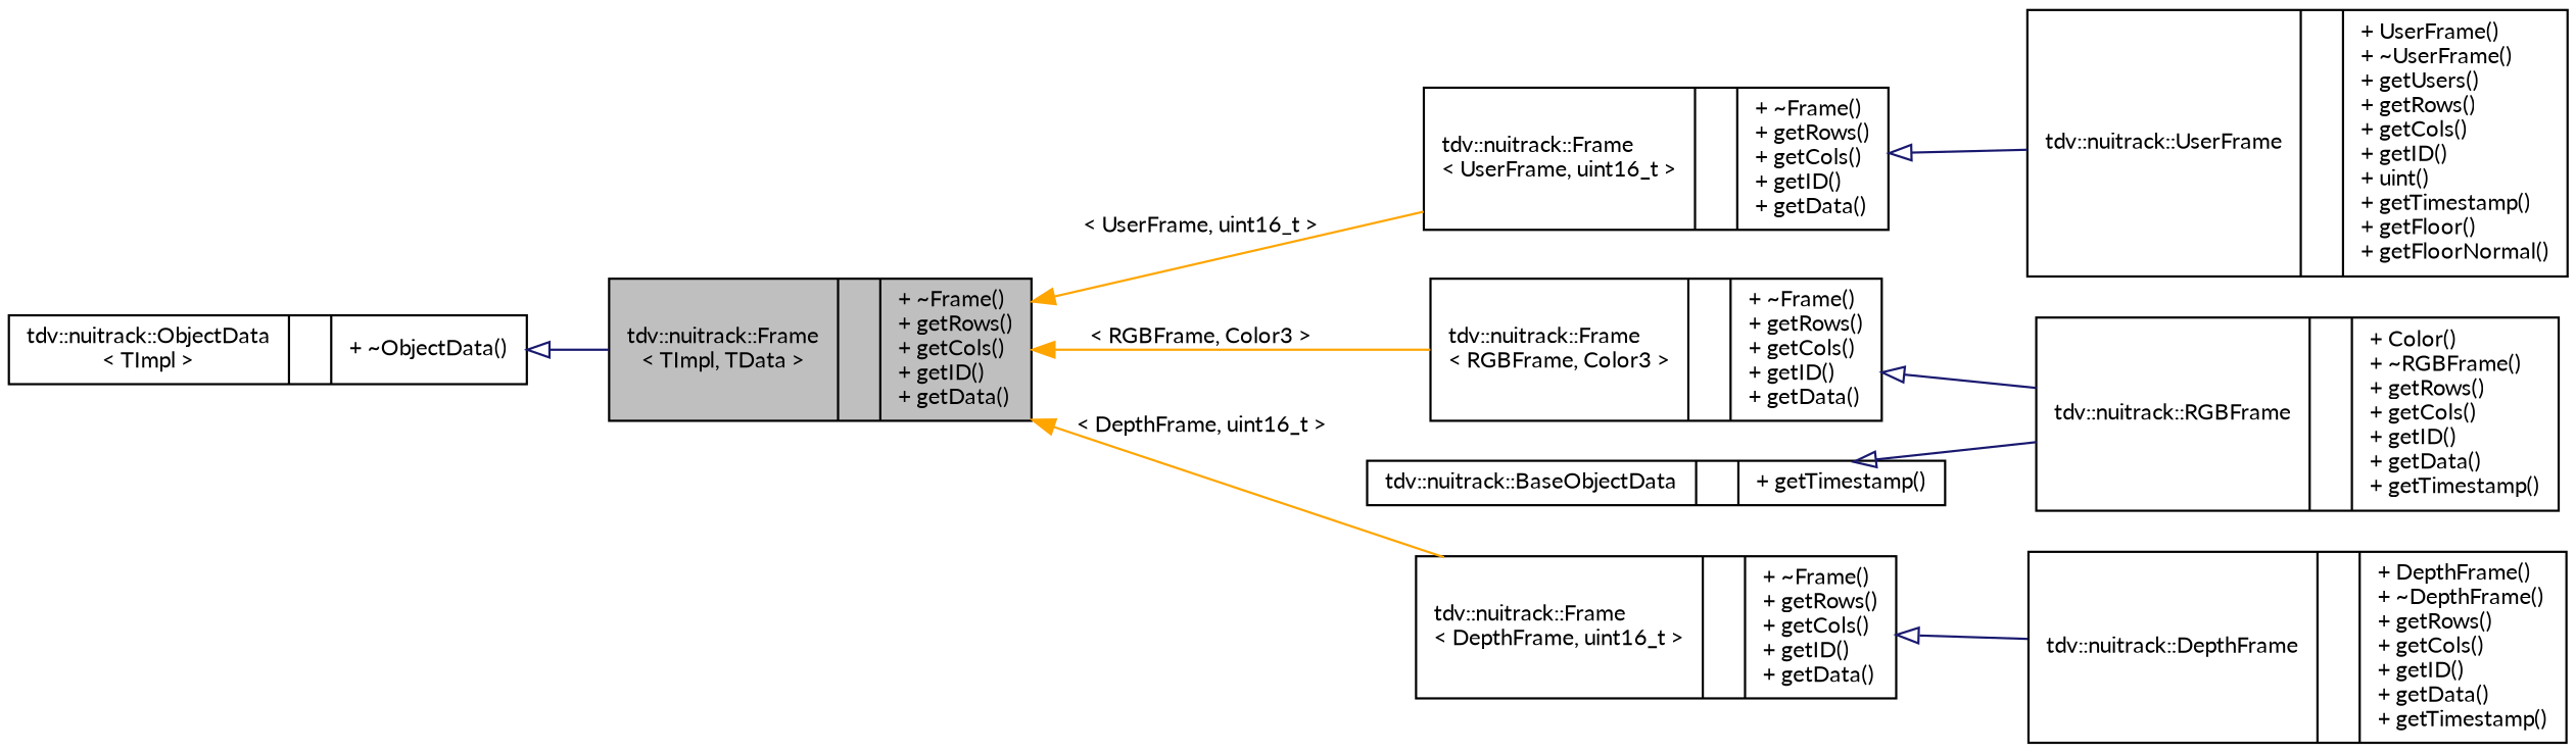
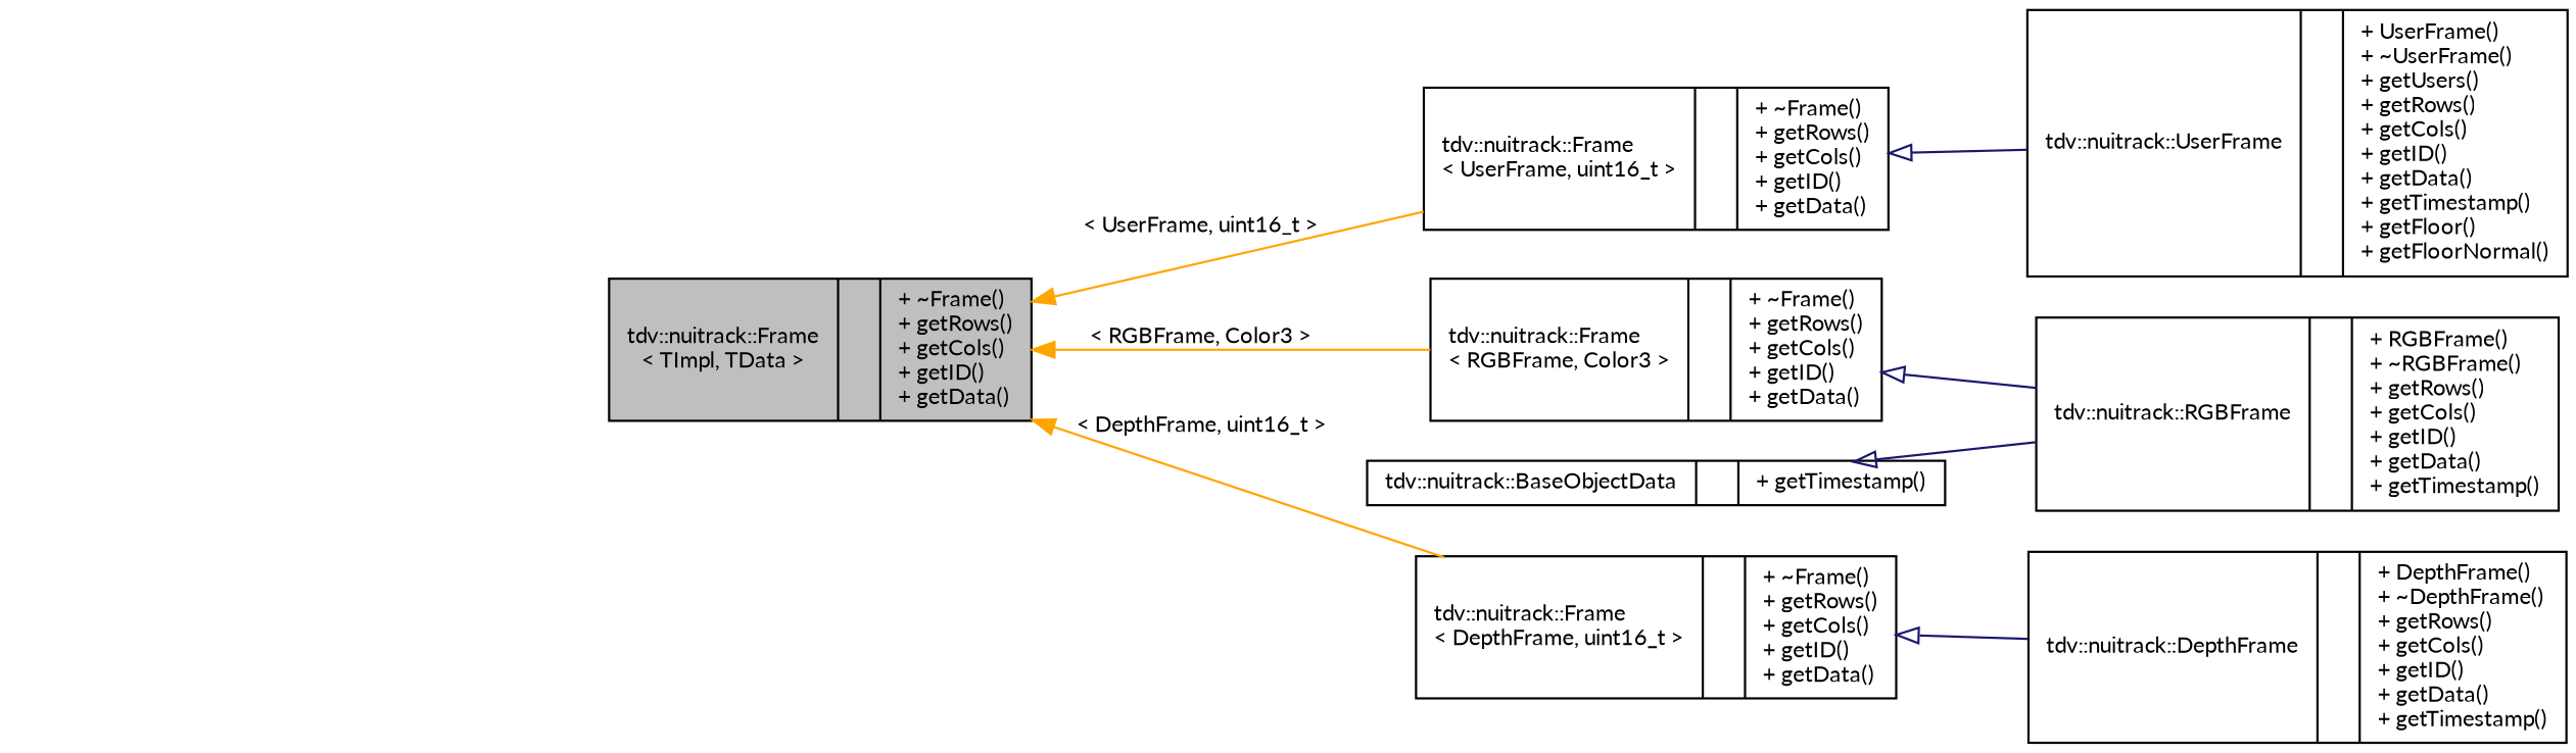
  digraph {
    fontname=Lato
    rankdir=LR
    node [color=black fillcolor=white fontname=Lato fontsize=10 shape=record style=filled]
    edge [color=midnightblue dir=back fontname=Lato fontsize=10 labelfontname=Helvetica labelfontsize=10 style=solid arrowtail=onormal]
    n1 [fillcolor=grey75 fontcolor=black height=0.2 label="{tdv::nuitrack::Frame\l\< TImpl, TData \>\n||+ ~Frame()\l+ getRows()\l+ getCols()\l+ getID()\l+ getData()\l}" width=0.4]
    n2 [height=0.2 label="{tdv::nuitrack::Frame\l\< UserFrame, uint16_t \>\n||+ ~Frame()\l+ getRows()\l+ getCols()\l+ getID()\l+ getData()\l}" width=0.4]
    n3 [height=0.2 label="{tdv::nuitrack::Frame\l\< RGBFrame, Color3 \>\n||+ ~Frame()\l+ getRows()\l+ getCols()\l+ getID()\l+ getData()\l}" width=0.4]
    n4 [height=0.2 label="{tdv::nuitrack::Frame\l\< DepthFrame, uint16_t \>\n||+ ~Frame()\l+ getRows()\l+ getCols()\l+ getID()\l+ getData()\l}" width=0.4]
-   n5 [height=0.2 label="{tdv::nuitrack::UserFrame\n||+ UserFrame()\l+ ~UserFrame()\l+ getUsers()\l+ getRows()\l+ getCols()\l+ getID()\l+ uint()\l+ getTimestamp()\l+ getFloor()\l+ getFloorNormal()\l}" width=0.4]
-   n6 [height=0.2 label="{tdv::nuitrack::RGBFrame\n||+ Color()\l+ ~RGBFrame()\l+ getRows()\l+ getCols()\l+ getID()\l+ getData()\l+ getTimestamp()\l}" width=0.4]
+   n5 [height=0.2 label="{tdv::nuitrack::UserFrame\n||+ UserFrame()\l+ ~UserFrame()\l+ getUsers()\l+ getRows()\l+ getCols()\l+ getID()\l+ getData()\l+ getTimestamp()\l+ getFloor()\l+ getFloorNormal()\l}" width=0.4]
+   n6 [height=0.2 label="{tdv::nuitrack::RGBFrame\n||+ RGBFrame()\l+ ~RGBFrame()\l+ getRows()\l+ getCols()\l+ getID()\l+ getData()\l+ getTimestamp()\l}" width=0.4]
    n7 [height=0.2 label="{tdv::nuitrack::DepthFrame\n||+ DepthFrame()\l+ ~DepthFrame()\l+ getRows()\l+ getCols()\l+ getID()\l+ getData()\l+ getTimestamp()\l}" width=0.4]
-   n8 [height=0.2 label="{tdv::nuitrack::ObjectData\l\< TImpl \>\n||+ ~ObjectData()\l}" width=0.4]
    n9 [height=0.2 label="{tdv::nuitrack::BaseObjectData\n||+ getTimestamp()\l}" width=0.4]
    n1 -> n2 [color=orange label=" \< UserFrame, uint16_t \>" arrowtail=""]
    n1 -> n3 [color=orange label=" \< RGBFrame, Color3 \>" arrowtail=""]
    n1 -> n4 [color=orange label=" \< DepthFrame, uint16_t \>" arrowtail=""]
    n2 -> n5
    n3 -> n6
    n4 -> n7
-   n8 -> n1
    n9 -> n6
  }
